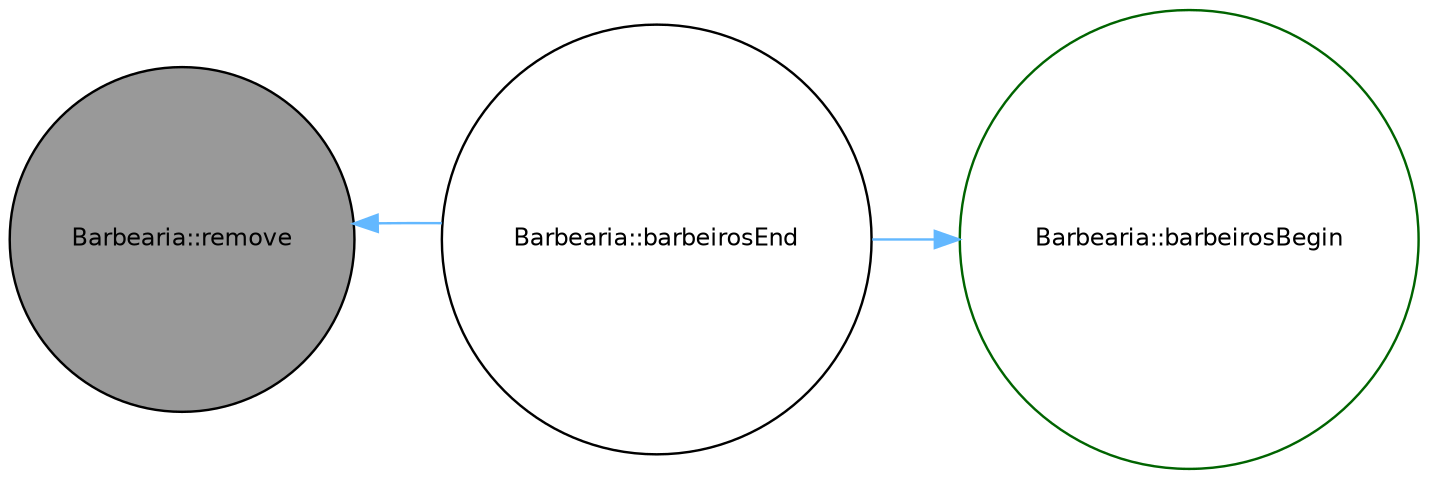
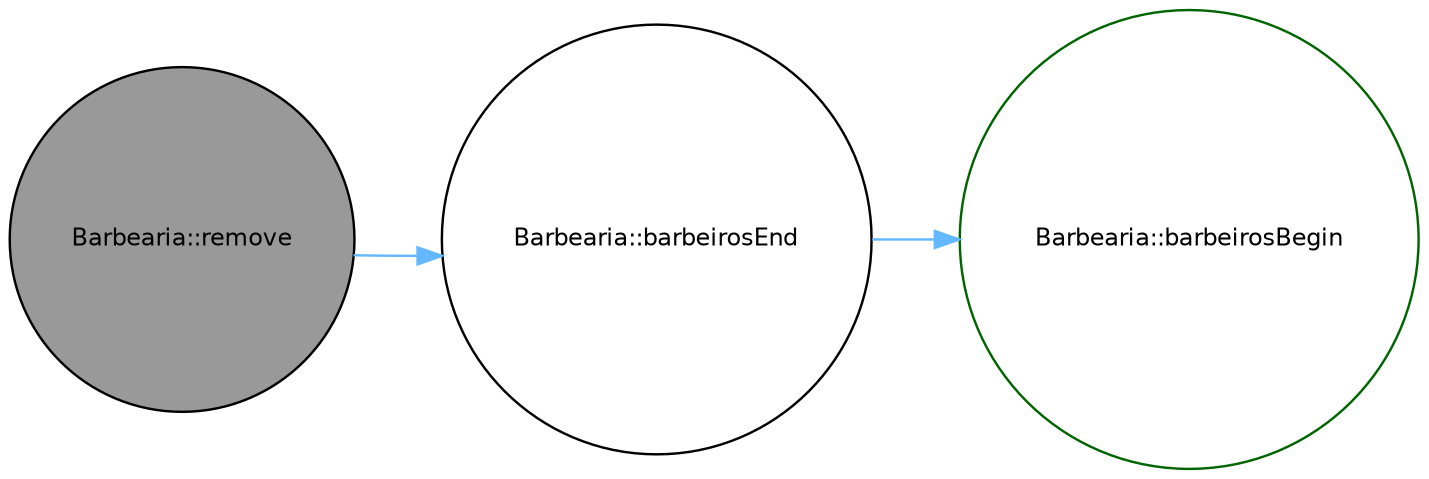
  digraph {
    rankdir=LR
    node [color=black fillcolor=white fontname=Helvetica fontsize=10 shape=circle style=filled]
    edge [color=steelblue1 fontname=Helvetica fontsize=10 labelfontname=Helvetica labelfontsize=10 style=solid]
    n1 [fillcolor=grey60 fontcolor=black height=0.2 label="Barbearia::remove" width=0.4]
    n2 [height=0.2 label="Barbearia::barbeirosEnd" width=0.4]
    n3 [color=darkgreen height=0.2 label="Barbearia::barbeirosBegin" width=0.4]
-   n2 -> n1
+   n1 -> n2
    n2 -> n3
  }
